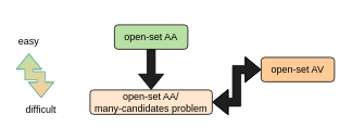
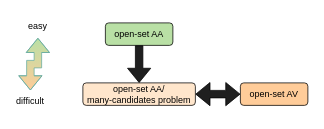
  <mxCell id="0" />
  <mxCell id="1" parent="0" />
  <mxCell id="2" value="&lt;div&gt;open-set AA&lt;/div&gt;" style="rounded=1;whiteSpace=wrap;html=1;fillColor=#B9E0A5;" parent="1" vertex="1"><mxGeometry x="140" y="30" width="90" height="30" as="geometry" /></mxCell>
  <mxCell id="3" style="edgeStyle=orthogonalEdgeStyle;rounded=0;orthogonalLoop=1;jettySize=auto;html=1;exitX=1;exitY=0.5;exitDx=0;exitDy=0;entryX=0;entryY=0.5;entryDx=0;entryDy=0;shape=flexArrow;startArrow=block;strokeWidth=1;fillColor=#1F1F1F;" parent="1" source="4" target="5" edge="1"><mxGeometry relative="1" as="geometry" /></mxCell>
  <mxCell id="4" value="open-set AA/&lt;br&gt;many-candidates problem" style="rounded=1;whiteSpace=wrap;html=1;fillColor=#ffe6cc;" parent="1" vertex="1"><mxGeometry x="110" y="110" width="150" height="30" as="geometry" /></mxCell>
- <mxCell id="5" value="open-set AV" style="rounded=1;whiteSpace=wrap;html=1;fillColor=#FFCC99;" parent="1" vertex="1"><mxGeometry x="320" y="70" width="90" height="30" as="geometry" /></mxCell>
+ <mxCell id="5" value="open-set AV" style="rounded=1;whiteSpace=wrap;html=1;fillColor=#FFCC99;" parent="1" vertex="1"><mxGeometry x="320" y="110" width="90" height="30" as="geometry" /></mxCell>
  <mxCell id="6" style="edgeStyle=orthogonalEdgeStyle;rounded=0;orthogonalLoop=1;jettySize=auto;html=1;exitX=0.5;exitY=1;exitDx=0;exitDy=0;entryX=0.5;entryY=0;entryDx=0;entryDy=0;shape=flexArrow;fillColor=#1F1F1F;" parent="1" source="2" target="4" edge="1"><mxGeometry relative="1" as="geometry" /></mxCell>
- <mxCell id="7" value="easy" style="text;html=1;align=center;verticalAlign=middle;whiteSpace=wrap;rounded=0;" parent="1" vertex="1"><mxGeometry x="5" y="35" width="60" height="30" as="geometry" /></mxCell>
+ <mxCell id="7" value="easy" style="text;html=1;align=center;verticalAlign=middle;whiteSpace=wrap;rounded=0;" parent="1" vertex="1"><mxGeometry x="20" y="20" width="60" height="30" as="geometry" /></mxCell>
  <mxCell id="8" value="" style="edgeStyle=orthogonalEdgeStyle;rounded=0;orthogonalLoop=1;jettySize=auto;html=1;shape=flexArrow;startArrow=block;fillColor=#B9E0A5;strokeColor=#67AB9F;fillStyle=auto;gradientColor=#FFCC99;" parent="1" source="9" target="7" edge="1"><mxGeometry relative="1" as="geometry" /></mxCell>
- <mxCell id="9" value="difficult" style="text;html=1;align=center;verticalAlign=middle;whiteSpace=wrap;rounded=0;" parent="1" vertex="1"><mxGeometry x="20" y="120" width="60" height="30" as="geometry" /></mxCell>
+ <mxCell id="9" value="difficult" style="text;html=1;align=center;verticalAlign=middle;whiteSpace=wrap;rounded=0;" parent="1" vertex="1"><mxGeometry x="10" y="120" width="60" height="30" as="geometry" /></mxCell>
